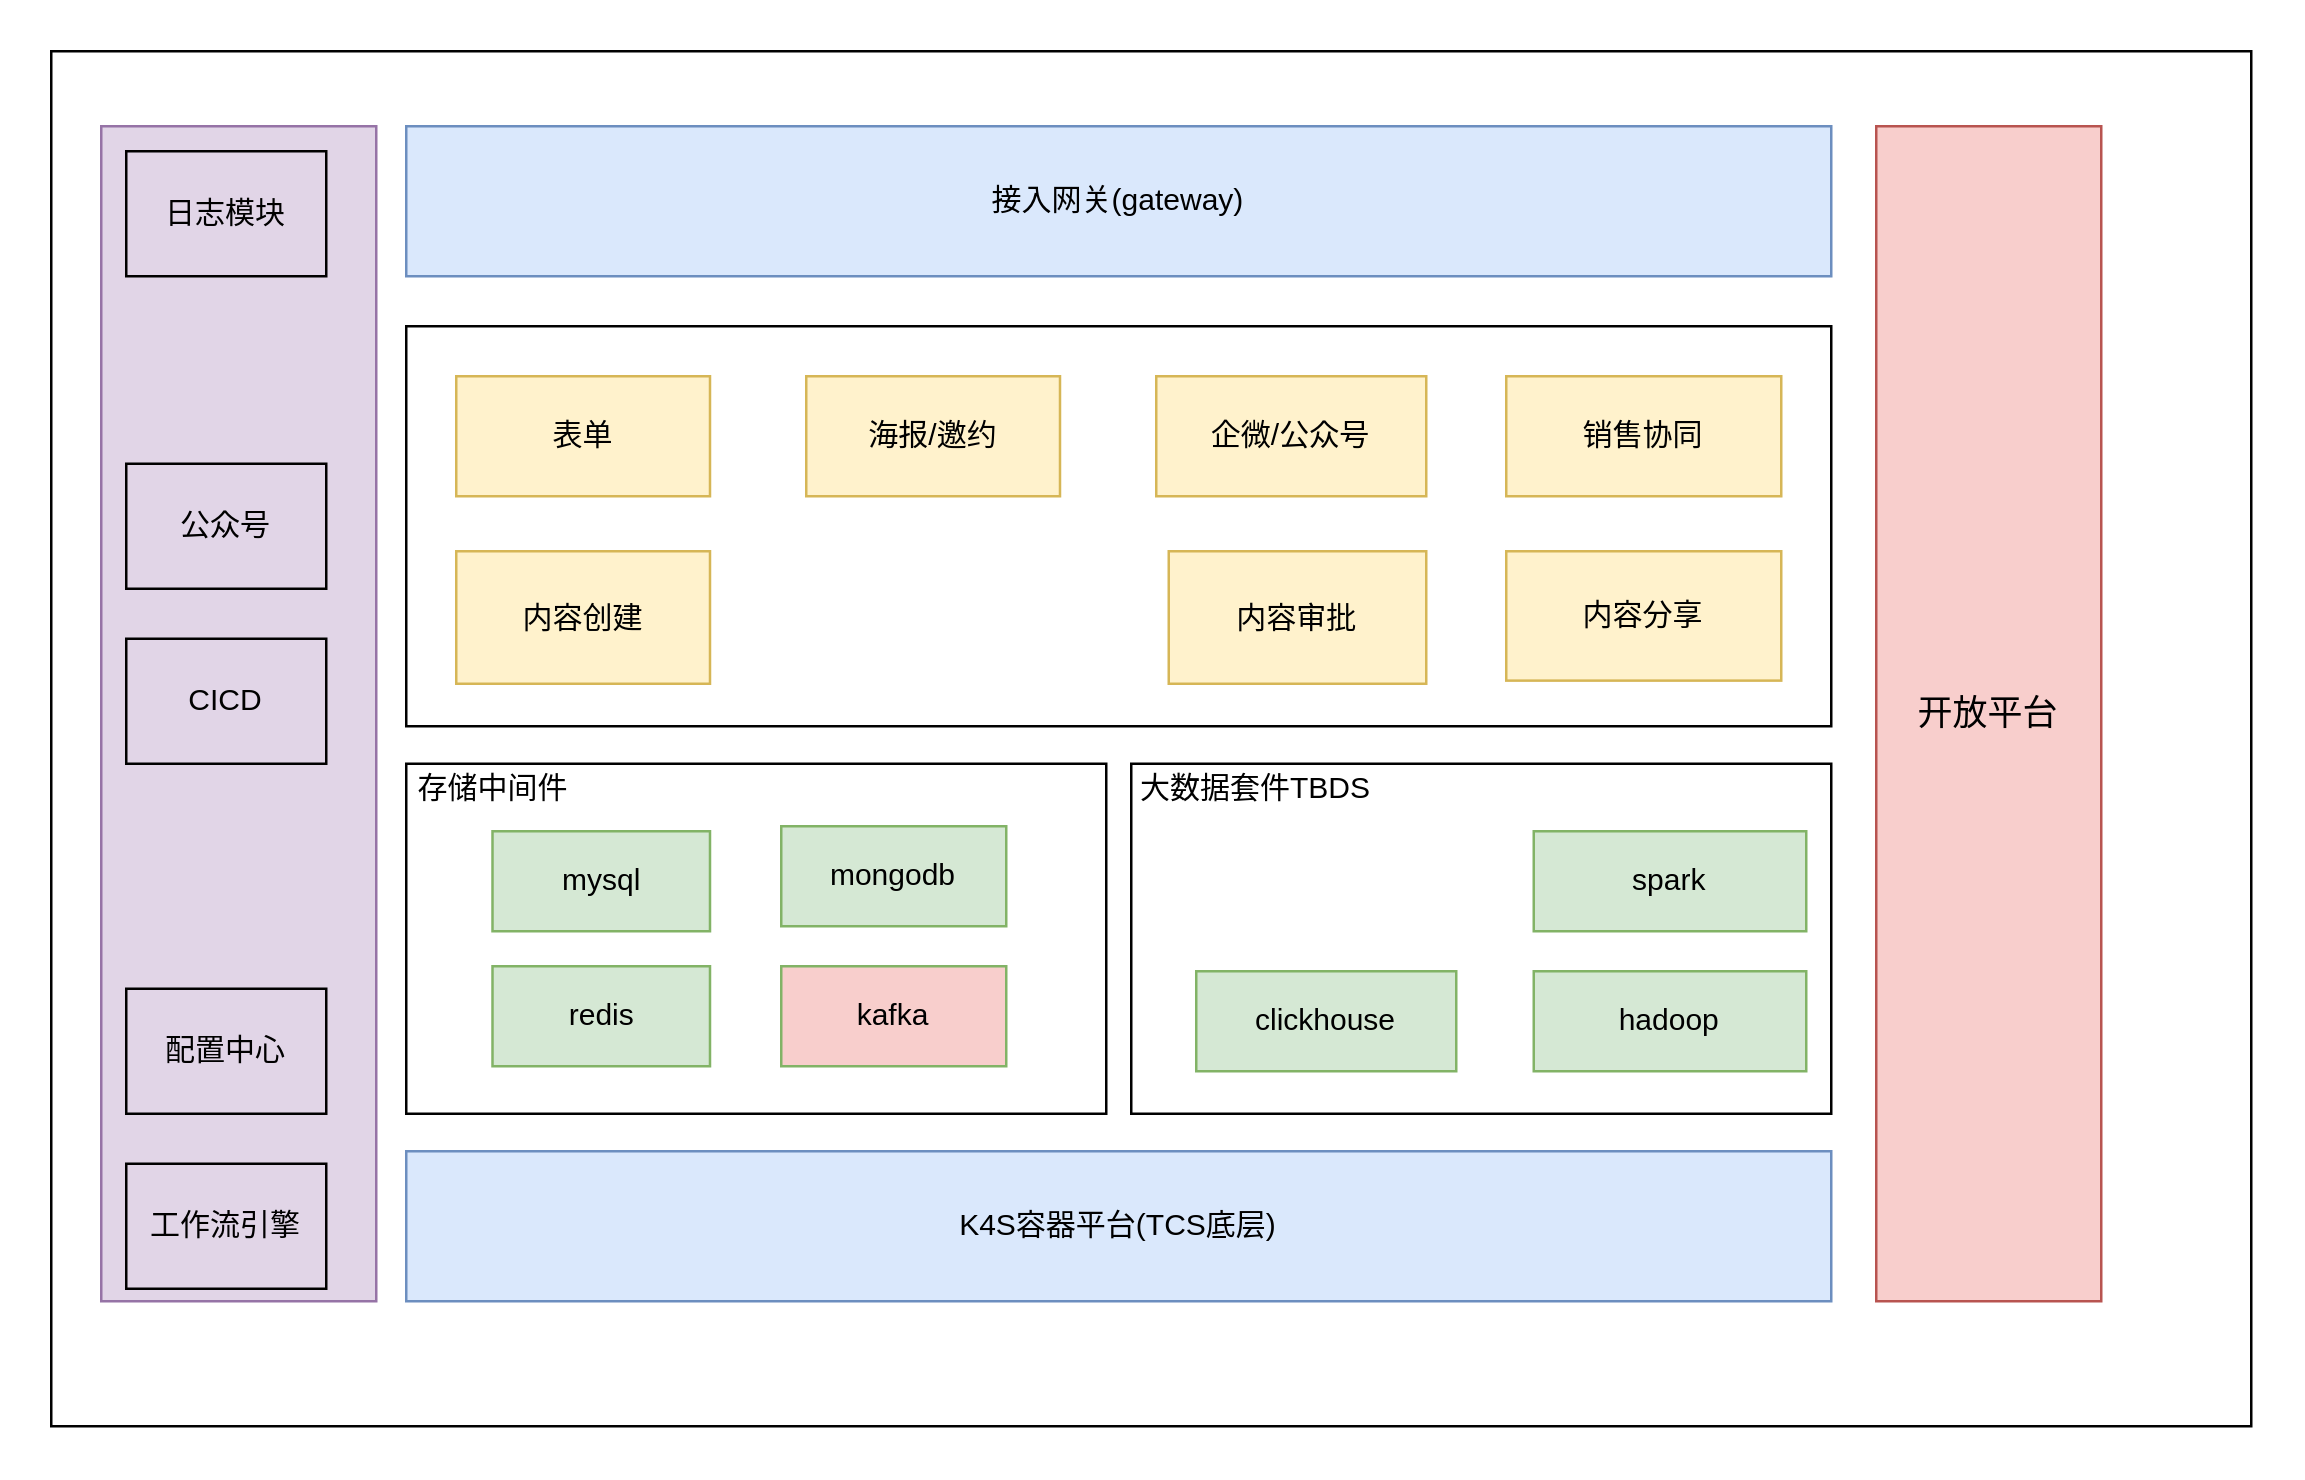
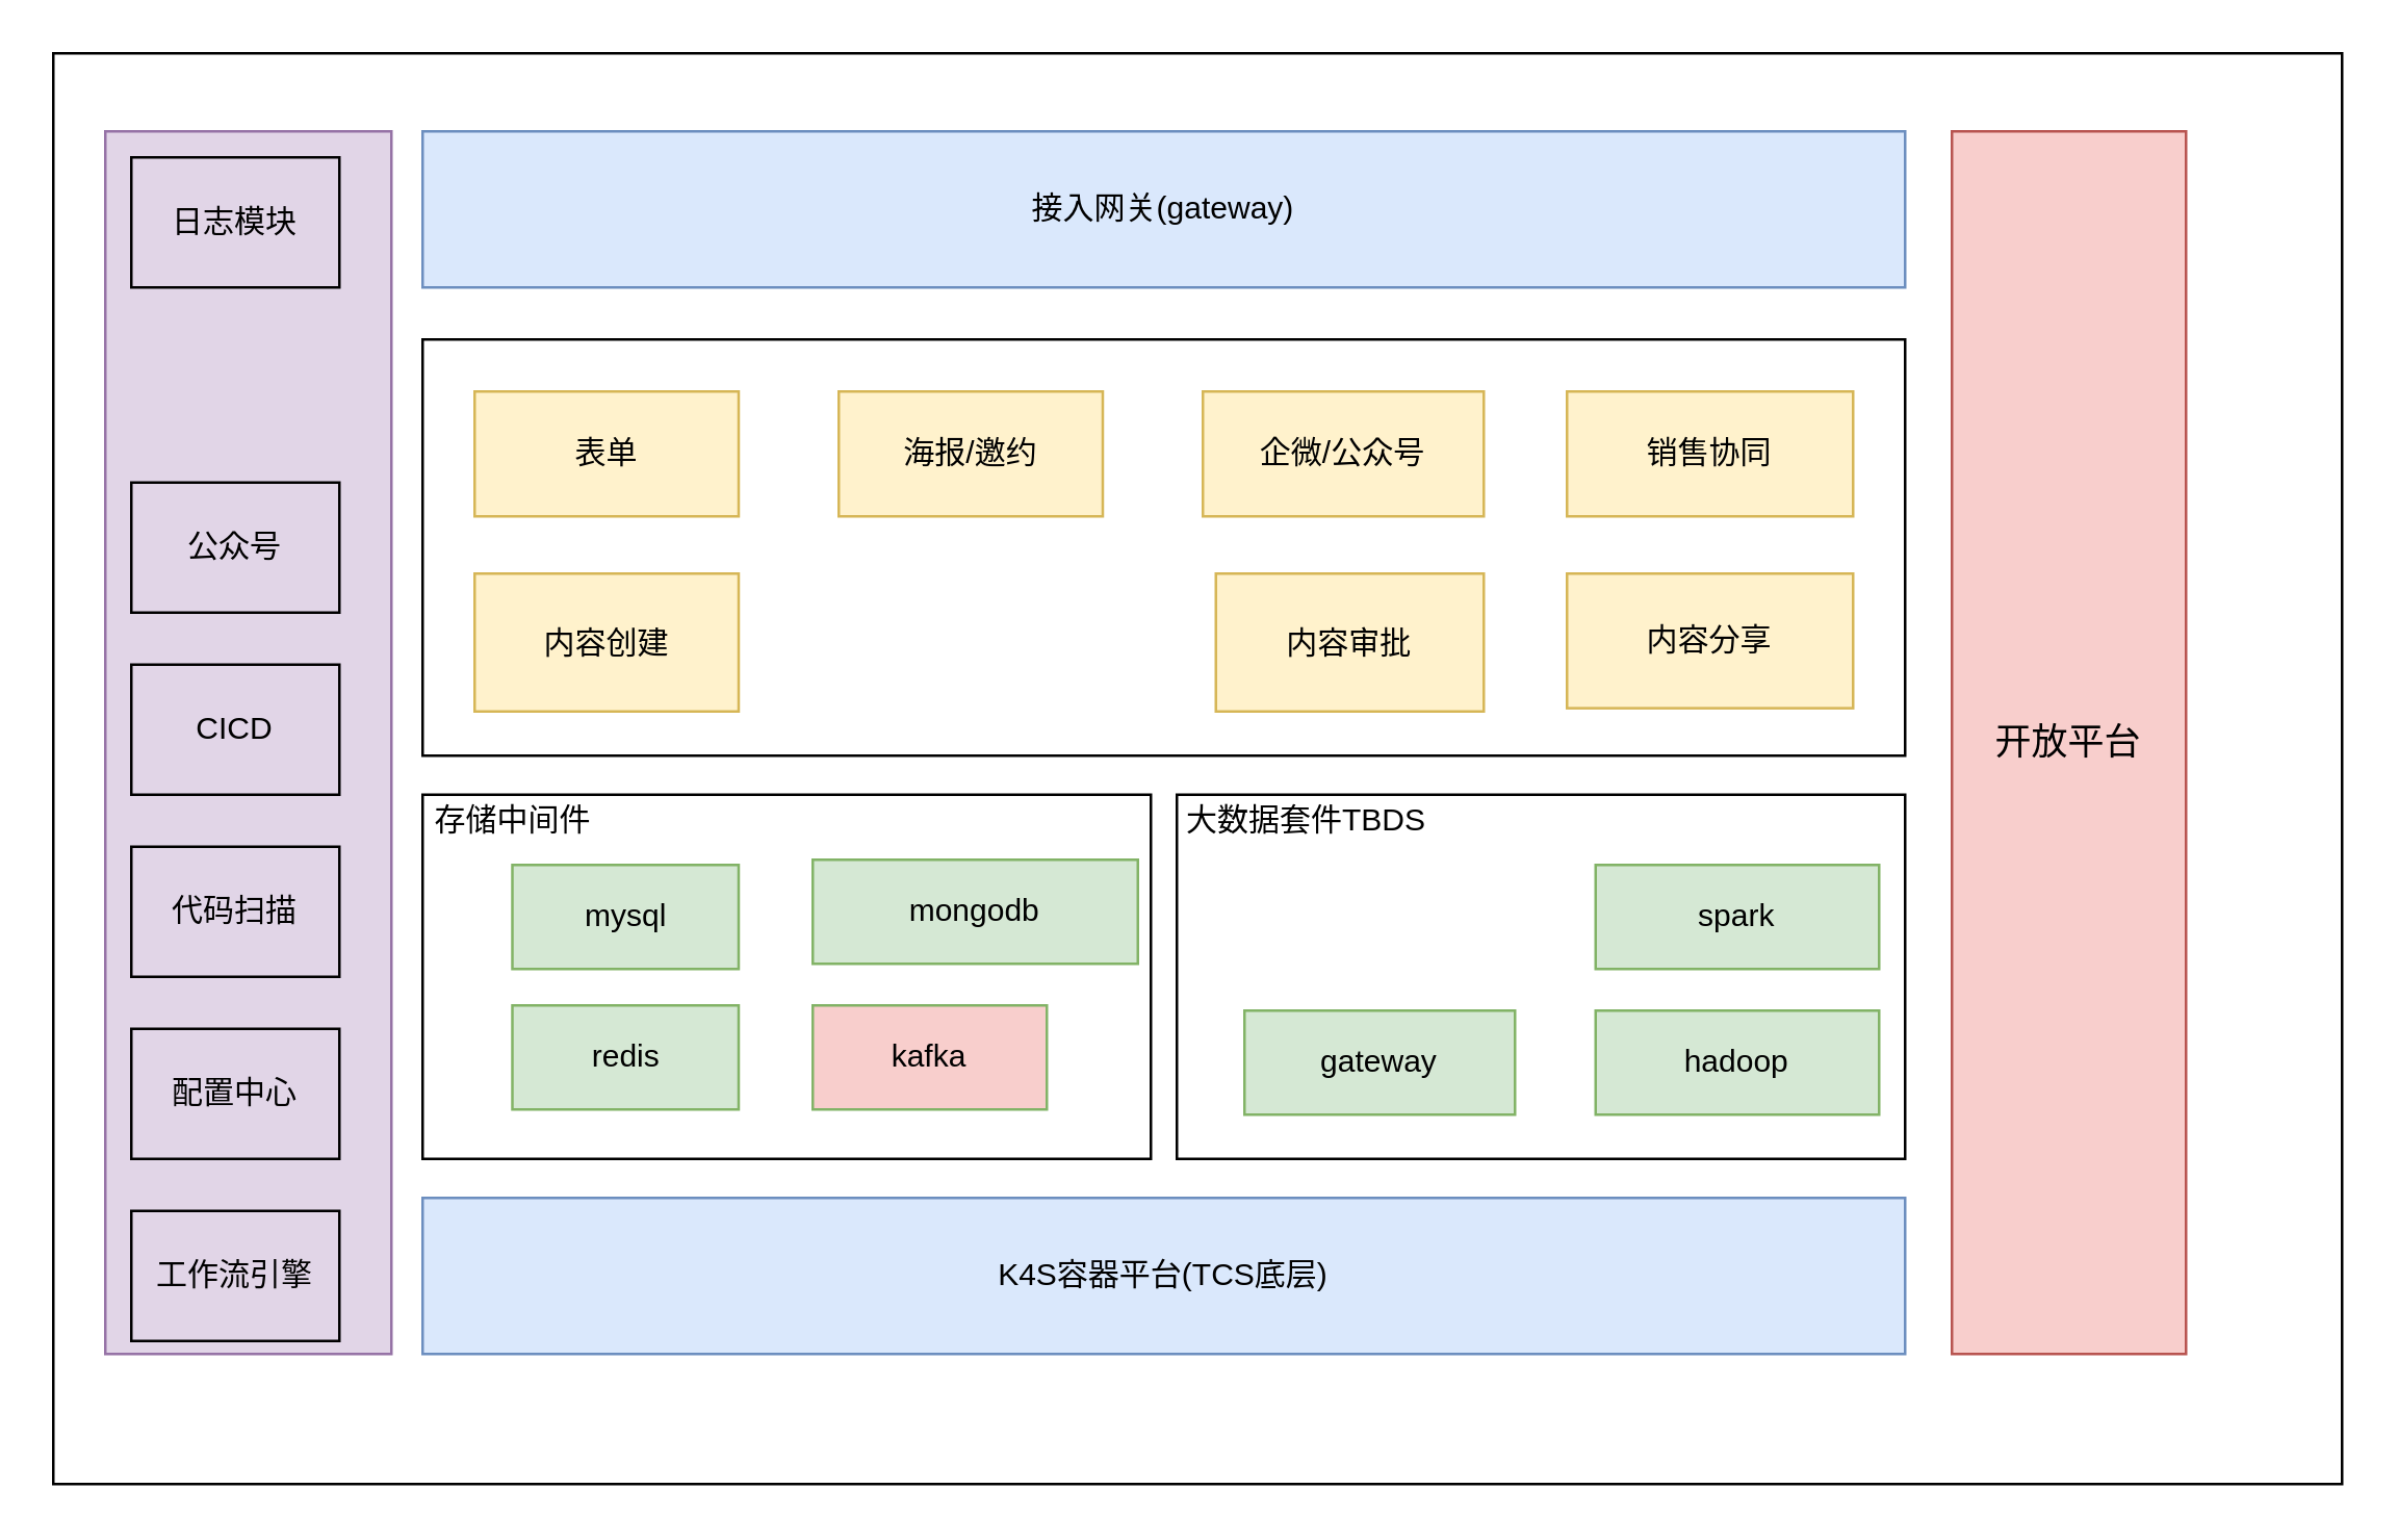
  <mxCell id="0" />
  <mxCell id="1" parent="0" />
  <mxCell id="2" value="" style="rounded=0;whiteSpace=wrap;html=1;" vertex="1" parent="1"><mxGeometry y="20" width="880" height="550" as="geometry" x="20" /></mxCell>
  <mxCell id="3" value="" style="rounded=0;whiteSpace=wrap;html=1;flipV=1;flipH=1;fillColor=#e1d5e7;strokeColor=#9673a6;" vertex="1" parent="1"><mxGeometry x="40" y="50" width="110" height="470" as="geometry" /></mxCell>
  <mxCell id="4" value="接入网关(gateway)" style="rounded=0;whiteSpace=wrap;html=1;fillColor=#dae8fc;strokeColor=#6c8ebf;" vertex="1" parent="1"><mxGeometry x="162" y="50" width="570" height="60" as="geometry" /></mxCell>
  <mxCell id="5" value="表单" style="rounded=0;whiteSpace=wrap;html=1;fillColor=#fff2cc;strokeColor=#d6b656;" vertex="1" parent="1"><mxGeometry x="182" y="150" width="101.5" height="48" as="geometry" /></mxCell>
  <mxCell id="6" value="海报/邀约" style="rounded=0;whiteSpace=wrap;html=1;fillColor=#fff2cc;strokeColor=#d6b656;" vertex="1" parent="1"><mxGeometry x="322" y="150" width="101.5" height="48" as="geometry" /></mxCell>
  <mxCell id="7" value="K4S容器平台(TCS底层)" style="rounded=0;whiteSpace=wrap;html=1;fillColor=#dae8fc;strokeColor=#6c8ebf;" vertex="1" parent="1"><mxGeometry x="162" y="460" width="570" height="60" as="geometry" /></mxCell>
  <mxCell id="8" value="mysql" style="rounded=0;whiteSpace=wrap;html=1;fillColor=#d5e8d4;strokeColor=#82b366;" vertex="1" parent="1"><mxGeometry x="196.5" y="332" width="87" height="40" as="geometry" /></mxCell>
  <mxCell id="9" value="redis" style="rounded=0;whiteSpace=wrap;html=1;fillColor=#d5e8d4;strokeColor=#82b366;" vertex="1" parent="1"><mxGeometry x="196.5" y="386" width="87" height="40" as="geometry" /></mxCell>
- <mxCell id="10" value="mongodb" style="rounded=0;whiteSpace=wrap;html=1;fillColor=#d5e8d4;strokeColor=#82b366;" vertex="1" parent="1"><mxGeometry x="312" y="330" width="90" height="40" as="geometry" /></mxCell>
+ <mxCell id="10" value="mongodb" style="rounded=0;whiteSpace=wrap;html=1;fillColor=#d5e8d4;strokeColor=#82b366;" vertex="1" parent="1"><mxGeometry x="312" y="330" width="125" height="40" as="geometry" /></mxCell>
  <mxCell id="11" value="" style="rounded=0;whiteSpace=wrap;html=1;fillColor=none;" vertex="1" parent="1"><mxGeometry x="162" y="305" width="280" height="140" as="geometry" /></mxCell>
  <mxCell id="12" value="内容创建" style="rounded=0;whiteSpace=wrap;html=1;fillColor=#fff2cc;strokeColor=#d6b656;" vertex="1" parent="1"><mxGeometry x="182" y="220" width="101.5" height="53" as="geometry" /></mxCell>
  <mxCell id="13" value="内容审批" style="rounded=0;whiteSpace=wrap;html=1;fillColor=#fff2cc;strokeColor=#d6b656;" vertex="1" parent="1"><mxGeometry x="467" y="220" width="103" height="53" as="geometry" /></mxCell>
  <mxCell id="14" value="kafka" style="rounded=0;whiteSpace=wrap;html=1;fillColor=#f8cecc;strokeColor=#82b366;" vertex="1" parent="1"><mxGeometry x="312" y="386" width="90" height="40" as="geometry" /></mxCell>
  <mxCell id="15" value="存储中间件" style="text;html=1;strokeColor=none;fillColor=none;align=center;verticalAlign=middle;whiteSpace=wrap;rounded=0;" vertex="1" parent="1"><mxGeometry x="162" y="300" width="70" height="30" as="geometry" /></mxCell>
  <mxCell id="16" value="企微/公众号" style="rounded=0;whiteSpace=wrap;html=1;fillColor=#fff2cc;strokeColor=#d6b656;" vertex="1" parent="1"><mxGeometry x="462" y="150" width="108" height="48" as="geometry" /></mxCell>
  <mxCell id="17" value="销售协同" style="rounded=0;whiteSpace=wrap;html=1;fillColor=#fff2cc;strokeColor=#d6b656;" vertex="1" parent="1"><mxGeometry x="602" y="150" width="110" height="48" as="geometry" /></mxCell>
  <mxCell id="18" value="内容分享" style="rounded=0;whiteSpace=wrap;html=1;fillColor=#fff2cc;strokeColor=#d6b656;" vertex="1" parent="1"><mxGeometry x="602" y="220" width="110" height="51.75" as="geometry" /></mxCell>
  <mxCell id="19" value="大数据套件TBDS" style="text;html=1;strokeColor=none;fillColor=none;align=center;verticalAlign=middle;whiteSpace=wrap;rounded=0;" vertex="1" parent="1"><mxGeometry x="447" y="305" width="110" height="20" as="geometry" /></mxCell>
- <mxCell id="20" value="clickhouse" style="rounded=0;whiteSpace=wrap;html=1;fillColor=#d5e8d4;strokeColor=#82b366;" vertex="1" parent="1"><mxGeometry x="478" y="388" width="104" height="40" as="geometry" /></mxCell>
+ <mxCell id="20" value="gateway" style="rounded=0;whiteSpace=wrap;html=1;fillColor=#d5e8d4;strokeColor=#82b366;" vertex="1" parent="1"><mxGeometry x="478" y="388" width="104" height="40" as="geometry" /></mxCell>
  <mxCell id="21" value="hadoop" style="rounded=0;whiteSpace=wrap;html=1;fillColor=#d5e8d4;strokeColor=#82b366;" vertex="1" parent="1"><mxGeometry x="613" y="388" width="109" height="40" as="geometry" /></mxCell>
  <mxCell id="22" value="spark" style="rounded=0;whiteSpace=wrap;html=1;fillColor=#d5e8d4;strokeColor=#82b366;" vertex="1" parent="1"><mxGeometry x="613" y="332" width="109" height="40" as="geometry" /></mxCell>
  <mxCell id="23" value="" style="rounded=0;whiteSpace=wrap;html=1;fillColor=none;" vertex="1" parent="1"><mxGeometry x="452" y="305" width="280" height="140" as="geometry" /></mxCell>
  <mxCell id="24" value="" style="rounded=0;whiteSpace=wrap;html=1;fillColor=none;" vertex="1" parent="1"><mxGeometry x="162" y="130" width="570" height="160" as="geometry" /></mxCell>
  <mxCell id="25" value="日志模块" style="rounded=0;whiteSpace=wrap;html=1;fillColor=none;" vertex="1" parent="1"><mxGeometry x="50" y="60" width="80" height="50" as="geometry" /></mxCell>
  <mxCell id="26" value="公众号" style="rounded=0;whiteSpace=wrap;html=1;fillColor=none;" vertex="1" parent="1"><mxGeometry x="50" y="185" width="80" height="50" as="geometry" /></mxCell>
  <mxCell id="27" value="CICD" style="rounded=0;whiteSpace=wrap;html=1;fillColor=none;" vertex="1" parent="1"><mxGeometry x="50" y="255" width="80" height="50" as="geometry" /></mxCell>
+ <mxCell id="28" value="代码扫描" style="rounded=0;whiteSpace=wrap;html=1;fillColor=none;" vertex="1" parent="1"><mxGeometry x="50" y="325" width="80" height="50" as="geometry" /></mxCell>
  <mxCell id="29" value="配置中心" style="rounded=0;whiteSpace=wrap;html=1;fillColor=none;" vertex="1" parent="1"><mxGeometry x="50" y="395" width="80" height="50" as="geometry" /></mxCell>
  <mxCell id="30" value="工作流引擎" style="rounded=0;whiteSpace=wrap;html=1;fillColor=none;" vertex="1" parent="1"><mxGeometry x="50" y="465" width="80" height="50" as="geometry" /></mxCell>
  <mxCell id="31" value="&lt;font style=&quot;font-size: 14px&quot;&gt;开放平台&lt;/font&gt;" style="rounded=0;whiteSpace=wrap;html=1;fillColor=#f8cecc;strokeColor=#b85450;" vertex="1" parent="1"><mxGeometry x="750" y="50" width="90" height="470" as="geometry" /></mxCell>
